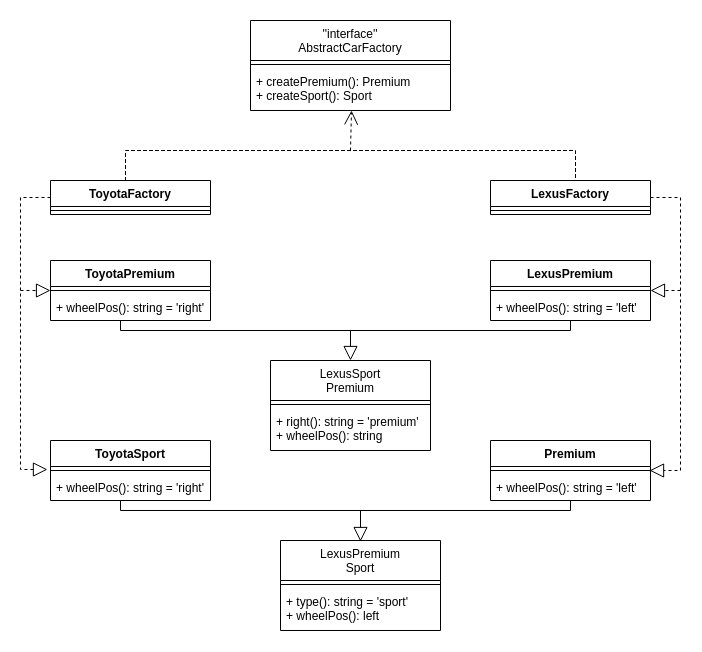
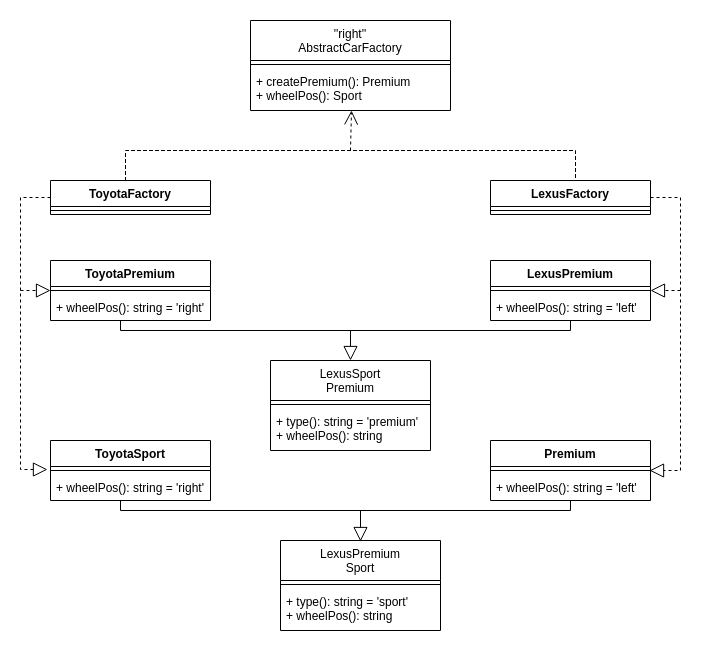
  <mxCell id="0" />
  <mxCell id="1" parent="0" />
- <mxCell id="2" value="''interface''&#10;AbstractCarFactory" style="swimlane;fontStyle=0;align=center;verticalAlign=top;childLayout=stackLayout;horizontal=1;startSize=40;horizontalStack=0;resizeParent=1;resizeParentMax=0;resizeLast=0;collapsible=1;marginBottom=0;" vertex="1" parent="1"><mxGeometry x="250" width="200" height="90" as="geometry" y="20" /></mxCell>
+ <mxCell id="2" value="''right''&#10;AbstractCarFactory" style="swimlane;fontStyle=0;align=center;verticalAlign=top;childLayout=stackLayout;horizontal=1;startSize=40;horizontalStack=0;resizeParent=1;resizeParentMax=0;resizeLast=0;collapsible=1;marginBottom=0;" vertex="1" parent="1"><mxGeometry x="250" width="200" height="90" as="geometry" y="20" /></mxCell>
  <mxCell id="3" value="" style="line;strokeWidth=1;fillColor=none;align=left;verticalAlign=middle;spacingTop=-1;spacingLeft=3;spacingRight=3;rotatable=0;labelPosition=right;points=[];portConstraint=eastwest;" vertex="1" parent="2"><mxGeometry y="40" width="200" height="8" as="geometry" /></mxCell>
- <mxCell id="4" value="+ createPremium(): Premium&#10;+ createSport(): Sport" style="text;strokeColor=none;fillColor=none;align=left;verticalAlign=top;spacingLeft=4;spacingRight=4;overflow=hidden;rotatable=0;points=[[0,0.5],[1,0.5]];portConstraint=eastwest;" vertex="1" parent="2"><mxGeometry y="48" width="200" height="42" as="geometry" /></mxCell>
+ <mxCell id="4" value="+ createPremium(): Premium&#10;+ wheelPos(): Sport" style="text;strokeColor=none;fillColor=none;align=left;verticalAlign=top;spacingLeft=4;spacingRight=4;overflow=hidden;rotatable=0;points=[[0,0.5],[1,0.5]];portConstraint=eastwest;" vertex="1" parent="2"><mxGeometry y="48" width="200" height="42" as="geometry" /></mxCell>
  <mxCell id="5" style="edgeStyle=orthogonalEdgeStyle;rounded=0;orthogonalLoop=1;jettySize=auto;html=1;startArrow=none;startFill=0;endArrow=block;endFill=0;startSize=12;endSize=12;entryX=-0.019;entryY=-0.192;entryDx=0;entryDy=0;entryPerimeter=0;exitX=0;exitY=0.5;exitDx=0;exitDy=0;dashed=1;" edge="1" parent="1" source="6" target="16"><mxGeometry relative="1" as="geometry"><mxPoint x="30" y="480" as="targetPoint" /><Array as="points"><mxPoint x="20" y="197" /><mxPoint x="20" y="469" /></Array></mxGeometry></mxCell>
  <mxCell id="6" value="ToyotaFactory" style="swimlane;fontStyle=1;align=center;verticalAlign=top;childLayout=stackLayout;horizontal=1;startSize=26;horizontalStack=0;resizeParent=1;resizeParentMax=0;resizeLast=0;collapsible=1;marginBottom=0;" vertex="1" parent="1"><mxGeometry x="50" y="180" width="160" height="34" as="geometry" /></mxCell>
  <mxCell id="7" value="" style="line;strokeWidth=1;fillColor=none;align=left;verticalAlign=middle;spacingTop=-1;spacingLeft=3;spacingRight=3;rotatable=0;labelPosition=right;points=[];portConstraint=eastwest;" vertex="1" parent="6"><mxGeometry y="26" width="160" height="8" as="geometry" /></mxCell>
  <mxCell id="8" style="edgeStyle=orthogonalEdgeStyle;rounded=0;orthogonalLoop=1;jettySize=auto;html=1;dashed=1;startArrow=none;startFill=0;endArrow=block;endFill=0;startSize=12;endSize=12;entryX=0.994;entryY=0.5;entryDx=0;entryDy=0;entryPerimeter=0;" edge="1" parent="1" source="9" target="21"><mxGeometry relative="1" as="geometry"><mxPoint x="680" y="480" as="targetPoint" /><Array as="points"><mxPoint x="680" y="197" /><mxPoint x="680" y="470" /></Array></mxGeometry></mxCell>
  <mxCell id="9" value="LexusFactory" style="swimlane;fontStyle=1;align=center;verticalAlign=top;childLayout=stackLayout;horizontal=1;startSize=26;horizontalStack=0;resizeParent=1;resizeParentMax=0;resizeLast=0;collapsible=1;marginBottom=0;" vertex="1" parent="1"><mxGeometry x="490" y="180" width="160" height="34" as="geometry" /></mxCell>
  <mxCell id="10" value="" style="line;strokeWidth=1;fillColor=none;align=left;verticalAlign=middle;spacingTop=-1;spacingLeft=3;spacingRight=3;rotatable=0;labelPosition=right;points=[];portConstraint=eastwest;" vertex="1" parent="9"><mxGeometry y="26" width="160" height="8" as="geometry" /></mxCell>
  <mxCell id="11" value="ToyotaPremium" style="swimlane;fontStyle=1;align=center;verticalAlign=top;childLayout=stackLayout;horizontal=1;startSize=26;horizontalStack=0;resizeParent=1;resizeParentMax=0;resizeLast=0;collapsible=1;marginBottom=0;" vertex="1" parent="1"><mxGeometry x="50" y="260" width="160" height="60" as="geometry" /></mxCell>
  <mxCell id="12" value="" style="line;strokeWidth=1;fillColor=none;align=left;verticalAlign=middle;spacingTop=-1;spacingLeft=3;spacingRight=3;rotatable=0;labelPosition=right;points=[];portConstraint=eastwest;" vertex="1" parent="11"><mxGeometry y="26" width="160" height="8" as="geometry" /></mxCell>
  <mxCell id="13" value="+ wheelPos(): string = 'right'" style="text;strokeColor=none;fillColor=none;align=left;verticalAlign=top;spacingLeft=4;spacingRight=4;overflow=hidden;rotatable=0;points=[[0,0.5],[1,0.5]];portConstraint=eastwest;" vertex="1" parent="11"><mxGeometry y="34" width="160" height="26" as="geometry" /></mxCell>
  <mxCell id="14" value="ToyotaSport" style="swimlane;fontStyle=1;align=center;verticalAlign=top;childLayout=stackLayout;horizontal=1;startSize=26;horizontalStack=0;resizeParent=1;resizeParentMax=0;resizeLast=0;collapsible=1;marginBottom=0;" vertex="1" parent="1"><mxGeometry x="50" y="440" width="160" height="60" as="geometry" /></mxCell>
  <mxCell id="15" value="" style="line;strokeWidth=1;fillColor=none;align=left;verticalAlign=middle;spacingTop=-1;spacingLeft=3;spacingRight=3;rotatable=0;labelPosition=right;points=[];portConstraint=eastwest;" vertex="1" parent="14"><mxGeometry y="26" width="160" height="8" as="geometry" /></mxCell>
  <mxCell id="16" value="+ wheelPos(): string = 'right'" style="text;strokeColor=none;fillColor=none;align=left;verticalAlign=top;spacingLeft=4;spacingRight=4;overflow=hidden;rotatable=0;points=[[0,0.5],[1,0.5]];portConstraint=eastwest;" vertex="1" parent="14"><mxGeometry y="34" width="160" height="26" as="geometry" /></mxCell>
  <mxCell id="17" value="LexusPremium" style="swimlane;fontStyle=1;align=center;verticalAlign=top;childLayout=stackLayout;horizontal=1;startSize=26;horizontalStack=0;resizeParent=1;resizeParentMax=0;resizeLast=0;collapsible=1;marginBottom=0;" vertex="1" parent="1"><mxGeometry x="490" y="260" width="160" height="60" as="geometry" /></mxCell>
  <mxCell id="18" value="" style="line;strokeWidth=1;fillColor=none;align=left;verticalAlign=middle;spacingTop=-1;spacingLeft=3;spacingRight=3;rotatable=0;labelPosition=right;points=[];portConstraint=eastwest;" vertex="1" parent="17"><mxGeometry y="26" width="160" height="8" as="geometry" /></mxCell>
  <mxCell id="19" value="+ wheelPos(): string = 'left'" style="text;strokeColor=none;fillColor=none;align=left;verticalAlign=top;spacingLeft=4;spacingRight=4;overflow=hidden;rotatable=0;points=[[0,0.5],[1,0.5]];portConstraint=eastwest;" vertex="1" parent="17"><mxGeometry y="34" width="160" height="26" as="geometry" /></mxCell>
  <mxCell id="20" value="Premium" style="swimlane;fontStyle=1;align=center;verticalAlign=top;childLayout=stackLayout;horizontal=1;startSize=26;horizontalStack=0;resizeParent=1;resizeParentMax=0;resizeLast=0;collapsible=1;marginBottom=0;" vertex="1" parent="1"><mxGeometry x="490" y="440" width="160" height="60" as="geometry" /></mxCell>
  <mxCell id="21" value="" style="line;strokeWidth=1;fillColor=none;align=left;verticalAlign=middle;spacingTop=-1;spacingLeft=3;spacingRight=3;rotatable=0;labelPosition=right;points=[];portConstraint=eastwest;" vertex="1" parent="20"><mxGeometry y="26" width="160" height="8" as="geometry" /></mxCell>
  <mxCell id="22" value="+ wheelPos(): string = 'left'" style="text;strokeColor=none;fillColor=none;align=left;verticalAlign=top;spacingLeft=4;spacingRight=4;overflow=hidden;rotatable=0;points=[[0,0.5],[1,0.5]];portConstraint=eastwest;" vertex="1" parent="20"><mxGeometry y="34" width="160" height="26" as="geometry" /></mxCell>
  <mxCell id="23" value="LexusSport&#10;Premium" style="swimlane;fontStyle=0;align=center;verticalAlign=top;childLayout=stackLayout;horizontal=1;startSize=40;horizontalStack=0;resizeParent=1;resizeParentMax=0;resizeLast=0;collapsible=1;marginBottom=0;" vertex="1" parent="1"><mxGeometry x="270" y="360" width="160" height="90" as="geometry" /></mxCell>
  <mxCell id="24" value="" style="line;strokeWidth=1;fillColor=none;align=left;verticalAlign=middle;spacingTop=-1;spacingLeft=3;spacingRight=3;rotatable=0;labelPosition=right;points=[];portConstraint=eastwest;" vertex="1" parent="23"><mxGeometry y="40" width="160" height="8" as="geometry" /></mxCell>
- <mxCell id="25" value="+ right(): string = 'premium'&#10;+ wheelPos(): string" style="text;strokeColor=none;fillColor=none;align=left;verticalAlign=top;spacingLeft=4;spacingRight=4;overflow=hidden;rotatable=0;points=[[0,0.5],[1,0.5]];portConstraint=eastwest;" vertex="1" parent="23"><mxGeometry y="48" width="160" height="42" as="geometry" /></mxCell>
+ <mxCell id="25" value="+ type(): string = 'premium'&#10;+ wheelPos(): string" style="text;strokeColor=none;fillColor=none;align=left;verticalAlign=top;spacingLeft=4;spacingRight=4;overflow=hidden;rotatable=0;points=[[0,0.5],[1,0.5]];portConstraint=eastwest;" vertex="1" parent="23"><mxGeometry y="48" width="160" height="42" as="geometry" /></mxCell>
  <mxCell id="26" value="LexusPremium&#10;Sport" style="swimlane;fontStyle=0;align=center;verticalAlign=top;childLayout=stackLayout;horizontal=1;startSize=40;horizontalStack=0;resizeParent=1;resizeParentMax=0;resizeLast=0;collapsible=1;marginBottom=0;" vertex="1" parent="1"><mxGeometry x="280" y="540" width="160" height="90" as="geometry" /></mxCell>
  <mxCell id="27" value="" style="line;strokeWidth=1;fillColor=none;align=left;verticalAlign=middle;spacingTop=-1;spacingLeft=3;spacingRight=3;rotatable=0;labelPosition=right;points=[];portConstraint=eastwest;" vertex="1" parent="26"><mxGeometry y="40" width="160" height="8" as="geometry" /></mxCell>
- <mxCell id="28" value="+ type(): string = 'sport'&#10;+ wheelPos(): left" style="text;strokeColor=none;fillColor=none;align=left;verticalAlign=top;spacingLeft=4;spacingRight=4;overflow=hidden;rotatable=0;points=[[0,0.5],[1,0.5]];portConstraint=eastwest;" vertex="1" parent="26"><mxGeometry y="48" width="160" height="42" as="geometry" /></mxCell>
+ <mxCell id="28" value="+ type(): string = 'sport'&#10;+ wheelPos(): string" style="text;strokeColor=none;fillColor=none;align=left;verticalAlign=top;spacingLeft=4;spacingRight=4;overflow=hidden;rotatable=0;points=[[0,0.5],[1,0.5]];portConstraint=eastwest;" vertex="1" parent="26"><mxGeometry y="48" width="160" height="42" as="geometry" /></mxCell>
  <mxCell id="29" value="" style="shape=partialRectangle;whiteSpace=wrap;html=1;bottom=1;right=1;left=1;top=0;fillColor=none;routingCenterX=-0.5;" vertex="1" parent="1"><mxGeometry x="120" y="320" width="450" height="10" as="geometry" /></mxCell>
  <mxCell id="30" value="" style="shape=partialRectangle;whiteSpace=wrap;html=1;bottom=1;right=1;left=1;top=0;fillColor=none;routingCenterX=-0.5;" vertex="1" parent="1"><mxGeometry x="120" y="500" width="450" height="10" as="geometry" /></mxCell>
  <mxCell id="31" value="" style="html=1;verticalAlign=bottom;startArrow=none;startFill=0;endArrow=block;startSize=8;entryX=0.5;entryY=0;entryDx=0;entryDy=0;endFill=0;endSize=12;" edge="1" parent="1" target="23"><mxGeometry x="-0.734" y="17" width="60" relative="1" as="geometry"><mxPoint x="350" y="330" as="sourcePoint" /><mxPoint x="440" y="350" as="targetPoint" /><mxPoint as="offset" /></mxGeometry></mxCell>
  <mxCell id="32" value="" style="html=1;verticalAlign=bottom;startArrow=none;startFill=0;endArrow=block;startSize=8;entryX=0.5;entryY=0;entryDx=0;entryDy=0;endFill=0;endSize=12;" edge="1" parent="1"><mxGeometry x="-0.734" y="17" width="60" relative="1" as="geometry"><mxPoint x="360" y="510" as="sourcePoint" /><mxPoint x="360" y="541" as="targetPoint" /><mxPoint as="offset" /></mxGeometry></mxCell>
  <mxCell id="33" value="" style="html=1;verticalAlign=bottom;startArrow=none;startFill=0;endArrow=block;startSize=8;entryX=0;entryY=0.5;entryDx=0;entryDy=0;endFill=0;endSize=12;dashed=1;" edge="1" parent="1" target="11"><mxGeometry x="-0.734" y="17" width="60" relative="1" as="geometry"><mxPoint x="20" y="290" as="sourcePoint" /><mxPoint x="360" y="370" as="targetPoint" /><mxPoint as="offset" /></mxGeometry></mxCell>
  <mxCell id="34" value="" style="html=1;verticalAlign=bottom;startArrow=none;startFill=0;endArrow=block;startSize=8;endFill=0;endSize=12;dashed=1;" edge="1" parent="1"><mxGeometry x="-0.734" y="17" width="60" relative="1" as="geometry"><mxPoint x="680" y="290" as="sourcePoint" /><mxPoint x="650" y="290" as="targetPoint" /><mxPoint as="offset" /></mxGeometry></mxCell>
  <mxCell id="35" value="" style="shape=partialRectangle;whiteSpace=wrap;html=1;bottom=1;right=1;left=1;top=0;fillColor=none;routingCenterX=-0.5;direction=west;dashed=1;" vertex="1" parent="1"><mxGeometry x="125" y="150" width="450" height="30" as="geometry" /></mxCell>
  <mxCell id="36" value="" style="html=1;verticalAlign=bottom;startArrow=none;startFill=0;endArrow=open;startSize=8;endFill=0;endSize=12;exitX=0.5;exitY=1;exitDx=0;exitDy=0;dashed=1;" edge="1" parent="1" source="35"><mxGeometry x="-0.734" y="17" width="60" relative="1" as="geometry"><mxPoint x="360" y="340" as="sourcePoint" /><mxPoint x="351" y="110" as="targetPoint" /><mxPoint as="offset" /></mxGeometry></mxCell>
